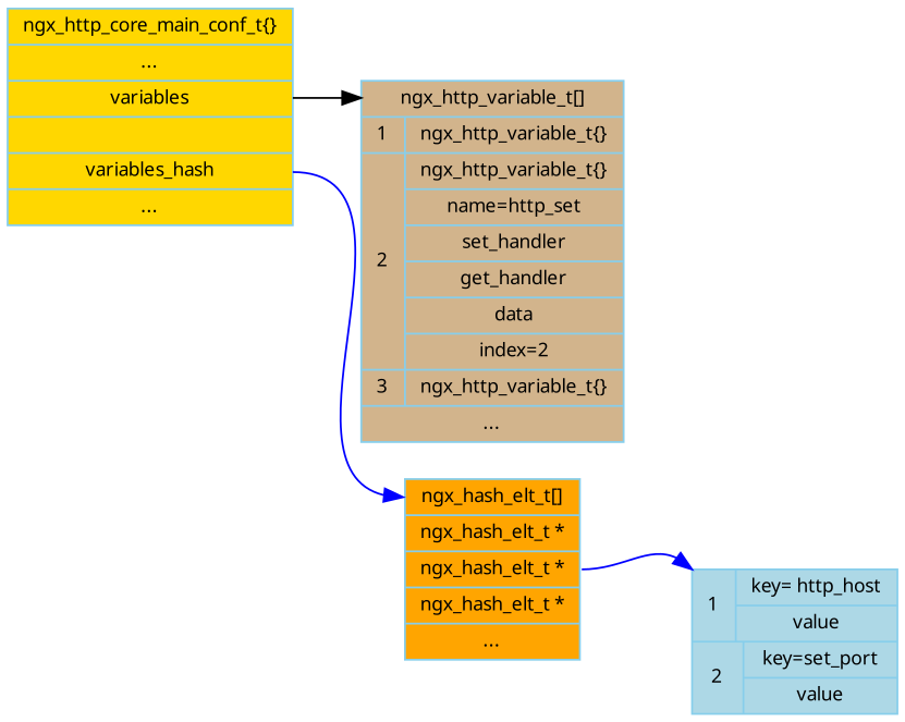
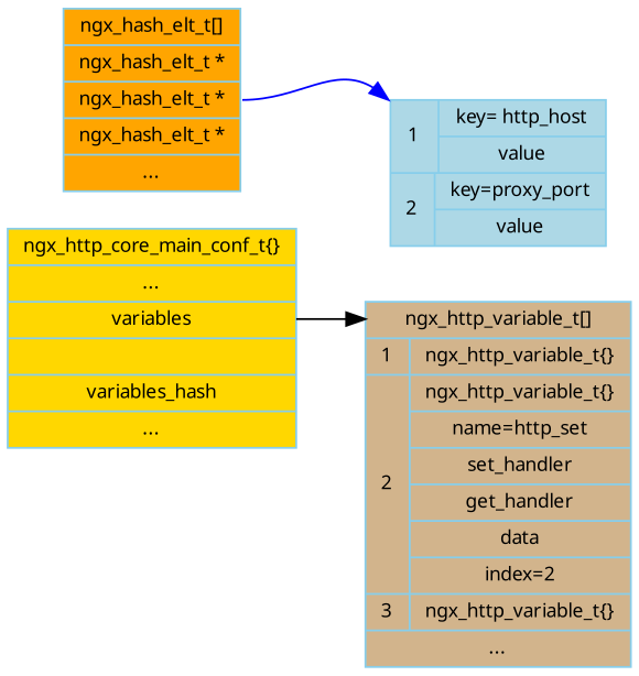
  digraph {
    rankdir=LR
    node [color=skyblue fontname=Verdana fontsize=10 shape=record style=filled]
    edge [color=blue fontname=Verdana fontsize=10 headport=head]
    n1 [fillcolor=gold label="<head>ngx_http_core_main_conf_t\{\}|...|<variables>variables||<variables_hash>variables_hash|..."]
    n2 [fillcolor=orange label="<head>ngx_hash_elt_t\[\]|<n1>ngx_hash_elt_t *|<n2>ngx_hash_elt_t *|ngx_hash_elt_t *|..."]
    n3 [fillcolor=tan label="<head>ngx_http_variable_t\[\]|{1|{<head1>ngx_http_variable_t\{\}}}|{<n2>2|{<head2>ngx_http_variable_t\{\}|name=http_set|set_handler|get_handler|data|index=2}}|{3|{<head3>ngx_http_variable_t\{\}}}|..."]
-   n4 [fillcolor=lightblue label="{1|{key= http_host|<v1>value}}|{2|{key=set_port|<v2>value}}"]
-   n1 -> n2 [tailport=variables_hash]
+   n4 [fillcolor=lightblue label="{1|{key= http_host|<v1>value}}|{2|{key=proxy_port|<v2>value}}"]
    n1 -> n3 [color=black tailport=variables weight=9]
    n2 -> n4 [headport=nw tailport=n2]
  }
